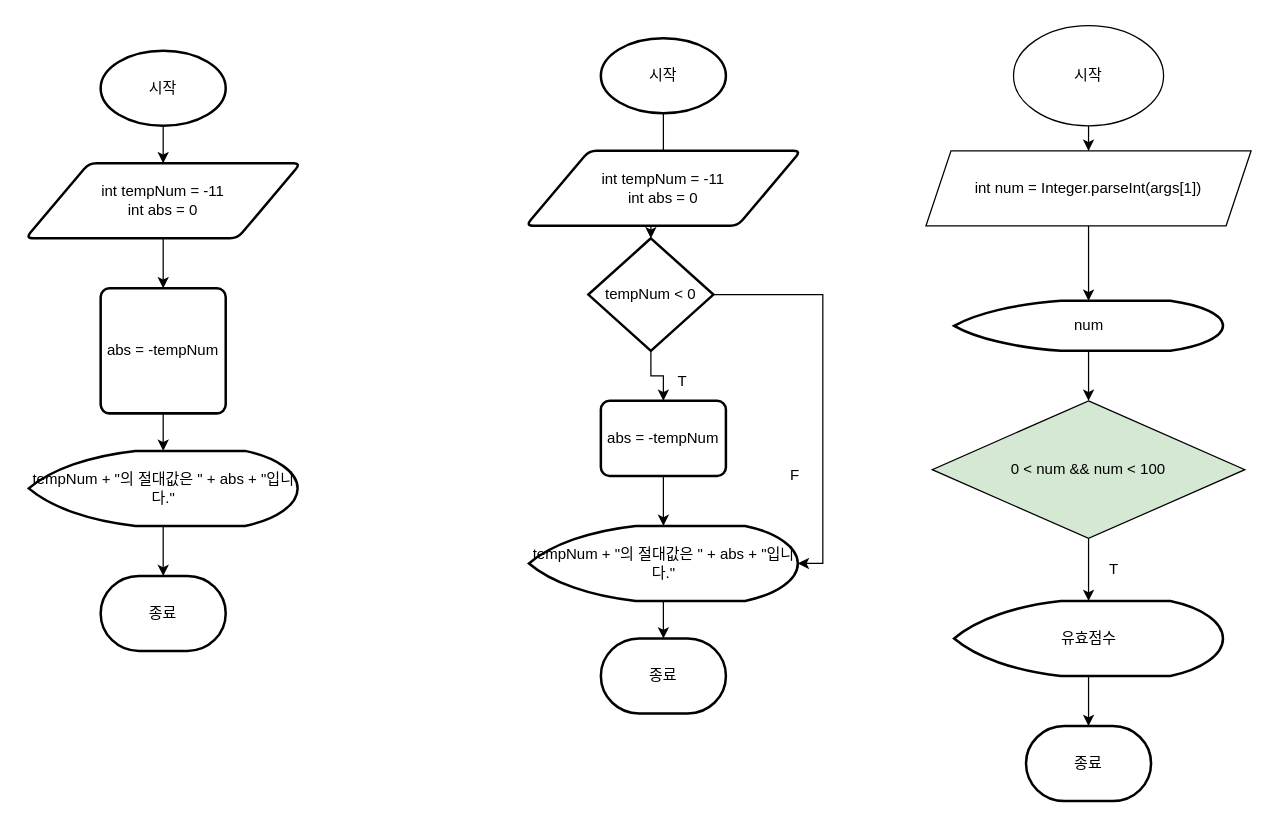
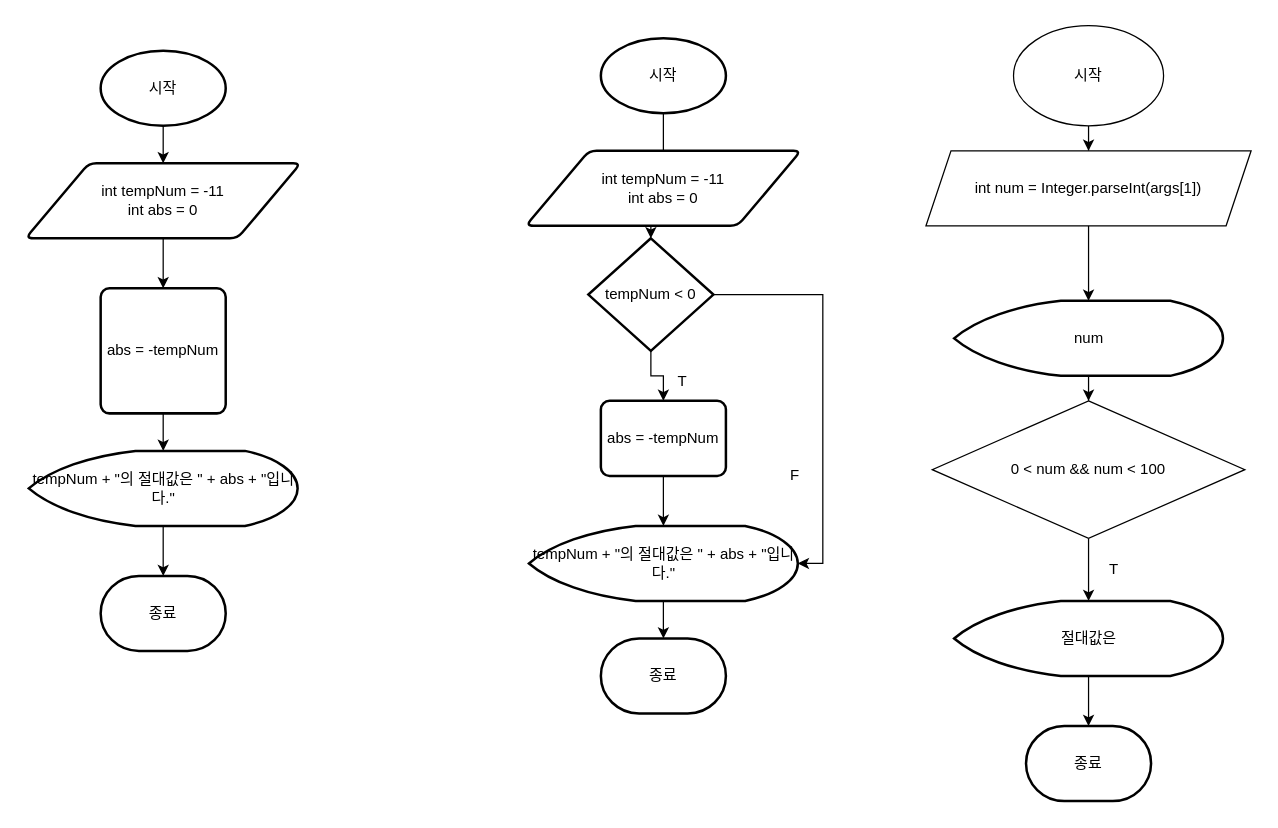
  <mxCell id="0" />
  <mxCell id="1" parent="0" />
  <mxCell id="2" value="" style="edgeStyle=orthogonalEdgeStyle;rounded=0;orthogonalLoop=1;jettySize=auto;html=1;" parent="1" source="3" target="5" edge="1"><mxGeometry relative="1" as="geometry" /></mxCell>
  <mxCell id="3" value="시작" style="strokeWidth=2;html=1;shape=mxgraph.flowchart.start_1;whiteSpace=wrap;" parent="1" vertex="1"><mxGeometry x="80" y="40" width="100" height="60" as="geometry" /></mxCell>
  <mxCell id="4" value="" style="edgeStyle=orthogonalEdgeStyle;rounded=0;orthogonalLoop=1;jettySize=auto;html=1;" parent="1" source="5" target="7" edge="1"><mxGeometry relative="1" as="geometry" /></mxCell>
  <mxCell id="5" value="int tempNum = -11&lt;div&gt;int abs = 0&lt;/div&gt;" style="shape=parallelogram;html=1;strokeWidth=2;perimeter=parallelogramPerimeter;whiteSpace=wrap;rounded=1;arcSize=12;size=0.23;" parent="1" vertex="1"><mxGeometry x="20" y="130" width="220" height="60" as="geometry" /></mxCell>
  <mxCell id="6" value="" style="edgeStyle=orthogonalEdgeStyle;rounded=0;orthogonalLoop=1;jettySize=auto;html=1;" parent="1" source="7" target="9" edge="1"><mxGeometry relative="1" as="geometry" /></mxCell>
  <mxCell id="7" value="abs = -tempNum" style="rounded=1;whiteSpace=wrap;html=1;absoluteArcSize=1;arcSize=14;strokeWidth=2;" parent="1" vertex="1"><mxGeometry x="80" y="230" width="100" height="100" as="geometry" /></mxCell>
  <mxCell id="8" value="" style="edgeStyle=orthogonalEdgeStyle;rounded=0;orthogonalLoop=1;jettySize=auto;html=1;" parent="1" source="9" target="10" edge="1"><mxGeometry relative="1" as="geometry" /></mxCell>
  <mxCell id="9" value="tempNum + &quot;의 절대값은 &quot; + abs + &quot;입니다.&quot;" style="strokeWidth=2;html=1;shape=mxgraph.flowchart.display;whiteSpace=wrap;" parent="1" vertex="1"><mxGeometry x="22.5" y="360" width="215" height="60" as="geometry" /></mxCell>
  <mxCell id="10" value="종료" style="strokeWidth=2;html=1;shape=mxgraph.flowchart.terminator;whiteSpace=wrap;" parent="1" vertex="1"><mxGeometry x="80" y="460" width="100" height="60" as="geometry" /></mxCell>
  <mxCell id="11" value="" style="edgeStyle=orthogonalEdgeStyle;rounded=0;orthogonalLoop=1;jettySize=auto;html=1;" parent="1" source="12" target="20" edge="1"><mxGeometry relative="1" as="geometry" /></mxCell>
  <mxCell id="12" value="시작" style="strokeWidth=2;html=1;shape=mxgraph.flowchart.start_1;whiteSpace=wrap;" parent="1" vertex="1"><mxGeometry x="480" y="30" width="100" height="60" as="geometry" /></mxCell>
  <mxCell id="13" value="int tempNum = -11&lt;div&gt;int abs = 0&lt;/div&gt;" style="shape=parallelogram;html=1;strokeWidth=2;perimeter=parallelogramPerimeter;whiteSpace=wrap;rounded=1;arcSize=12;size=0.23;" parent="1" vertex="1"><mxGeometry x="420" y="120" width="220" height="60" as="geometry" /></mxCell>
  <mxCell id="14" value="" style="edgeStyle=orthogonalEdgeStyle;rounded=0;orthogonalLoop=1;jettySize=auto;html=1;" parent="1" source="15" target="17" edge="1"><mxGeometry relative="1" as="geometry" /></mxCell>
  <mxCell id="15" value="abs = -tempNum" style="rounded=1;whiteSpace=wrap;html=1;absoluteArcSize=1;arcSize=14;strokeWidth=2;" parent="1" vertex="1"><mxGeometry x="480" y="320" width="100" height="60" as="geometry" /></mxCell>
  <mxCell id="16" value="" style="edgeStyle=orthogonalEdgeStyle;rounded=0;orthogonalLoop=1;jettySize=auto;html=1;" parent="1" source="17" target="18" edge="1"><mxGeometry relative="1" as="geometry" /></mxCell>
  <mxCell id="17" value="tempNum + &quot;의 절대값은 &quot; + abs + &quot;입니다.&quot;" style="strokeWidth=2;html=1;shape=mxgraph.flowchart.display;whiteSpace=wrap;" parent="1" vertex="1"><mxGeometry x="422.5" y="420" width="215" height="60" as="geometry" /></mxCell>
  <mxCell id="18" value="종료" style="strokeWidth=2;html=1;shape=mxgraph.flowchart.terminator;whiteSpace=wrap;" parent="1" vertex="1"><mxGeometry x="480" y="510" width="100" height="60" as="geometry" /></mxCell>
  <mxCell id="19" value="" style="edgeStyle=orthogonalEdgeStyle;rounded=0;orthogonalLoop=1;jettySize=auto;html=1;" parent="1" source="20" target="15" edge="1"><mxGeometry relative="1" as="geometry" /></mxCell>
  <mxCell id="20" value="tempNum &amp;lt; 0" style="strokeWidth=2;html=1;shape=mxgraph.flowchart.decision;whiteSpace=wrap;" parent="1" vertex="1"><mxGeometry x="470" y="190" width="100" height="90" as="geometry" /></mxCell>
  <mxCell id="21" style="edgeStyle=orthogonalEdgeStyle;rounded=0;orthogonalLoop=1;jettySize=auto;html=1;exitX=1;exitY=0.5;exitDx=0;exitDy=0;exitPerimeter=0;entryX=1;entryY=0.5;entryDx=0;entryDy=0;entryPerimeter=0;" parent="1" source="20" target="17" edge="1"><mxGeometry relative="1" as="geometry" /></mxCell>
  <mxCell id="22" value="T" style="text;html=1;align=center;verticalAlign=middle;resizable=0;points=[];autosize=1;strokeColor=none;fillColor=none;" parent="1" vertex="1"><mxGeometry x="530" y="290" width="30" height="30" as="geometry" /></mxCell>
  <mxCell id="23" value="F" style="text;html=1;align=center;verticalAlign=middle;resizable=0;points=[];autosize=1;strokeColor=none;fillColor=none;" parent="1" vertex="1"><mxGeometry x="620" y="365" width="30" height="30" as="geometry" /></mxCell>
  <mxCell id="24" value="" style="edgeStyle=orthogonalEdgeStyle;rounded=0;orthogonalLoop=1;jettySize=auto;html=1;" edge="1" parent="1" source="25" target="27"><mxGeometry relative="1" as="geometry" /></mxCell>
  <mxCell id="25" value="시작" style="ellipse;whiteSpace=wrap;html=1;" vertex="1" parent="1"><mxGeometry x="810" y="20" width="120" height="80" as="geometry" /></mxCell>
  <mxCell id="26" value="" style="edgeStyle=orthogonalEdgeStyle;rounded=0;orthogonalLoop=1;jettySize=auto;html=1;" edge="1" parent="1" source="27" target="35"><mxGeometry relative="1" as="geometry" /></mxCell>
  <mxCell id="27" value="int num = Integer.parseInt(args[1])" style="shape=parallelogram;perimeter=parallelogramPerimeter;whiteSpace=wrap;html=1;fixedSize=1;" vertex="1" parent="1"><mxGeometry x="740" y="120" width="260" height="60" as="geometry" /></mxCell>
  <mxCell id="28" value="" style="edgeStyle=orthogonalEdgeStyle;rounded=0;orthogonalLoop=1;jettySize=auto;html=1;" edge="1" parent="1" source="29" target="31"><mxGeometry relative="1" as="geometry" /></mxCell>
- <mxCell id="29" value="0 &amp;lt; num &amp;amp;&amp;amp; num &amp;lt; 100" style="rhombus;whiteSpace=wrap;html=1;fillColor=#d5e8d4;" vertex="1" parent="1"><mxGeometry x="745" y="320" width="250" height="110" as="geometry" /></mxCell>
+ <mxCell id="29" value="0 &amp;lt; num &amp;amp;&amp;amp; num &amp;lt; 100" style="rhombus;whiteSpace=wrap;html=1;" vertex="1" parent="1"><mxGeometry x="745" y="320" width="250" height="110" as="geometry" /></mxCell>
  <mxCell id="30" value="" style="edgeStyle=orthogonalEdgeStyle;rounded=0;orthogonalLoop=1;jettySize=auto;html=1;" edge="1" parent="1" source="31" target="32"><mxGeometry relative="1" as="geometry" /></mxCell>
- <mxCell id="31" value="유효점수" style="strokeWidth=2;html=1;shape=mxgraph.flowchart.display;whiteSpace=wrap;" vertex="1" parent="1"><mxGeometry x="762.5" y="480" width="215" height="60" as="geometry" /></mxCell>
+ <mxCell id="31" value="절대값은" style="strokeWidth=2;html=1;shape=mxgraph.flowchart.display;whiteSpace=wrap;" vertex="1" parent="1"><mxGeometry x="762.5" y="480" width="215" height="60" as="geometry" /></mxCell>
  <mxCell id="32" value="종료" style="strokeWidth=2;html=1;shape=mxgraph.flowchart.terminator;whiteSpace=wrap;" vertex="1" parent="1"><mxGeometry x="820" y="580" width="100" height="60" as="geometry" /></mxCell>
  <mxCell id="33" value="T" style="text;html=1;align=center;verticalAlign=middle;resizable=0;points=[];autosize=1;strokeColor=none;fillColor=none;" vertex="1" parent="1"><mxGeometry x="875" y="440" width="30" height="30" as="geometry" /></mxCell>
  <mxCell id="34" value="" style="edgeStyle=orthogonalEdgeStyle;rounded=0;orthogonalLoop=1;jettySize=auto;html=1;" edge="1" parent="1" source="35" target="29"><mxGeometry relative="1" as="geometry" /></mxCell>
- <mxCell id="35" value="num" style="strokeWidth=2;html=1;shape=mxgraph.flowchart.display;whiteSpace=wrap;" vertex="1" parent="1"><mxGeometry x="762.5" y="240" width="215" height="40" as="geometry" /></mxCell>
+ <mxCell id="35" value="num" style="strokeWidth=2;html=1;shape=mxgraph.flowchart.display;whiteSpace=wrap;" vertex="1" parent="1"><mxGeometry x="762.5" y="240" width="215" height="60" as="geometry" /></mxCell>
